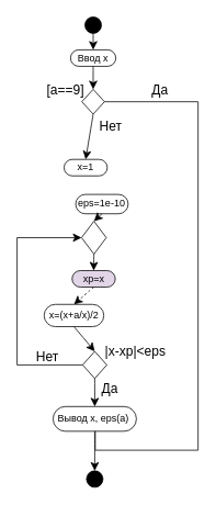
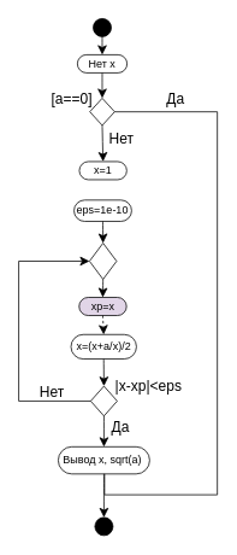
  <mxCell id="0" />
  <mxCell id="1" parent="0" />
  <mxCell id="2" value="" style="ellipse;whiteSpace=wrap;html=1;aspect=fixed;fillColor=#000000;" vertex="1" parent="1"><mxGeometry x="102.5" y="20" width="20" height="20" as="geometry" /></mxCell>
- <mxCell id="3" value="Ввод x" style="rounded=1;whiteSpace=wrap;html=1;arcSize=50;" vertex="1" parent="1"><mxGeometry x="85" y="60" width="55" height="20" as="geometry" /></mxCell>
- <mxCell id="4" value="x=1" style="rounded=1;whiteSpace=wrap;html=1;arcSize=50;" vertex="1" parent="1"><mxGeometry x="77.14" y="193" width="52.5" height="20" as="geometry" /></mxCell>
- <mxCell id="5" value="eps=1e-10" style="rounded=1;whiteSpace=wrap;html=1;arcSize=50;" vertex="1" parent="1"><mxGeometry x="91.27" y="235.5" width="63.75" height="23.5" as="geometry" /></mxCell>
- <mxCell id="6" value="x=(x+a/x)/2" style="rounded=1;whiteSpace=wrap;html=1;arcSize=50;" vertex="1" parent="1"><mxGeometry x="52.89" y="369" width="72.5" height="27" as="geometry" /></mxCell>
+ <mxCell id="3" value="Нет x" style="rounded=1;whiteSpace=wrap;html=1;arcSize=50;" vertex="1" parent="1"><mxGeometry x="85" y="60" width="55" height="20" as="geometry" /></mxCell>
+ <mxCell id="4" value="x=1" style="rounded=1;whiteSpace=wrap;html=1;arcSize=50;" vertex="1" parent="1"><mxGeometry x="87.14" y="178" width="52.5" height="20" as="geometry" /></mxCell>
+ <mxCell id="5" value="eps=1e-10" style="rounded=1;whiteSpace=wrap;html=1;arcSize=50;" vertex="1" parent="1"><mxGeometry x="81.27" y="220.5" width="63.75" height="23.5" as="geometry" /></mxCell>
+ <mxCell id="6" value="x=(x+a/x)/2" style="rounded=1;whiteSpace=wrap;html=1;arcSize=50;" vertex="1" parent="1"><mxGeometry x="77.89" y="369" width="72.5" height="27" as="geometry" /></mxCell>
  <mxCell id="7" value="xp=x" style="rounded=1;whiteSpace=wrap;html=1;arcSize=50;fillColor=#e1d5e7;" vertex="1" parent="1"><mxGeometry x="86.89" y="328" width="52.5" height="20" as="geometry" /></mxCell>
- <mxCell id="8" value="Вывод x, eps(a)&amp;nbsp;" style="rounded=1;whiteSpace=wrap;html=1;arcSize=50;" vertex="1" parent="1"><mxGeometry x="63.77" y="493" width="101.25" height="30" as="geometry" /></mxCell>
+ <mxCell id="8" value="Вывод x, sqrt(a)&amp;nbsp;" style="rounded=1;whiteSpace=wrap;html=1;arcSize=50;" vertex="1" parent="1"><mxGeometry x="63.77" y="493" width="101.25" height="30" as="geometry" /></mxCell>
  <mxCell id="9" value="" style="ellipse;whiteSpace=wrap;html=1;aspect=fixed;fillColor=#000000;" vertex="1" parent="1"><mxGeometry x="104.4" y="571" width="20" height="20" as="geometry" /></mxCell>
  <mxCell id="10" value="" style="endArrow=classic;html=1;rounded=0;fontSize=12;startSize=8;endSize=8;curved=1;exitX=0.5;exitY=1;exitDx=0;exitDy=0;entryX=0.5;entryY=0;entryDx=0;entryDy=0;" edge="1" parent="1" source="8" target="9"><mxGeometry width="50" height="50" relative="1" as="geometry"><mxPoint x="-86.23" y="556" as="sourcePoint" /><mxPoint x="-36.23" y="506" as="targetPoint" /></mxGeometry></mxCell>
  <mxCell id="11" value="" style="endArrow=classic;html=1;rounded=0;fontSize=12;startSize=8;endSize=8;curved=1;exitX=0.5;exitY=1;exitDx=0;exitDy=0;" edge="1" parent="1" source="2" target="3"><mxGeometry width="50" height="50" relative="1" as="geometry"><mxPoint x="120" y="70" as="sourcePoint" /><mxPoint x="170" y="20" as="targetPoint" /></mxGeometry></mxCell>
- <mxCell id="12" value="[a==9]" style="text;html=1;whiteSpace=wrap;strokeColor=none;fillColor=none;align=center;verticalAlign=middle;rounded=0;fontSize=16;" vertex="1" parent="1"><mxGeometry x="54.4" y="98" width="50" height="20" as="geometry" /></mxCell>
+ <mxCell id="12" value="[a==0]" style="text;html=1;whiteSpace=wrap;strokeColor=none;fillColor=none;align=center;verticalAlign=middle;rounded=0;fontSize=16;" vertex="1" parent="1"><mxGeometry x="54.4" y="98" width="50" height="20" as="geometry" /></mxCell>
  <mxCell id="13" value="" style="rhombus;whiteSpace=wrap;html=1;" vertex="1" parent="1"><mxGeometry x="99.71" y="426" width="29.37" height="33" as="geometry" /></mxCell>
  <mxCell id="14" value="Да" style="text;html=1;whiteSpace=wrap;strokeColor=none;fillColor=none;align=center;verticalAlign=middle;rounded=0;fontSize=16;" vertex="1" parent="1"><mxGeometry x="102.5" y="456" width="60" height="30" as="geometry" /></mxCell>
  <mxCell id="15" value="" style="endArrow=classic;html=1;rounded=0;fontSize=12;startSize=8;endSize=8;curved=1;exitX=0.5;exitY=1;exitDx=0;exitDy=0;entryX=0.5;entryY=0;entryDx=0;entryDy=0;" edge="1" parent="1" source="13" target="8"><mxGeometry width="50" height="50" relative="1" as="geometry"><mxPoint x="140.64" y="403" as="sourcePoint" /><mxPoint x="190.64" y="353" as="targetPoint" /></mxGeometry></mxCell>
  <mxCell id="16" value="" style="endArrow=classic;html=1;rounded=0;fontSize=12;startSize=8;endSize=8;curved=1;exitX=0.5;exitY=1;exitDx=0;exitDy=0;entryX=0.5;entryY=0;entryDx=0;entryDy=0;" edge="1" parent="1" source="6" target="13"><mxGeometry width="50" height="50" relative="1" as="geometry"><mxPoint x="140.64" y="403" as="sourcePoint" /><mxPoint x="190.64" y="353" as="targetPoint" /></mxGeometry></mxCell>
  <mxCell id="17" value="" style="endArrow=classic;html=1;rounded=0;fontSize=12;startSize=8;endSize=8;curved=1;exitX=0.5;exitY=1;exitDx=0;exitDy=0;entryX=0.5;entryY=0;entryDx=0;entryDy=0;dashed=1;" edge="1" parent="1" source="7" target="6"><mxGeometry width="50" height="50" relative="1" as="geometry"><mxPoint x="140.64" y="403" as="sourcePoint" /><mxPoint x="190.64" y="353" as="targetPoint" /></mxGeometry></mxCell>
  <mxCell id="18" value="|x-xp|&amp;lt;eps" style="text;html=1;whiteSpace=wrap;strokeColor=none;fillColor=none;align=center;verticalAlign=middle;rounded=0;fontSize=16;" vertex="1" parent="1"><mxGeometry x="124.4" y="411" width="80" height="30" as="geometry" /></mxCell>
  <mxCell id="19" value="" style="rhombus;whiteSpace=wrap;html=1;" vertex="1" parent="1"><mxGeometry x="98.75" y="108" width="27.5" height="30" as="geometry" /></mxCell>
  <mxCell id="20" value="" style="endArrow=classic;html=1;rounded=0;fontSize=12;startSize=8;endSize=8;entryX=0;entryY=0.5;entryDx=0;entryDy=0;exitX=0;exitY=0.5;exitDx=0;exitDy=0;edgeStyle=orthogonalEdgeStyle;" edge="1" parent="1" source="13" target="26"><mxGeometry width="50" height="50" relative="1" as="geometry"><mxPoint x="120" y="321" as="sourcePoint" /><mxPoint x="170" y="271" as="targetPoint" /><Array as="points"><mxPoint x="20" y="442" /><mxPoint x="20" y="288" /></Array></mxGeometry></mxCell>
  <mxCell id="21" value="" style="endArrow=classic;html=1;rounded=0;fontSize=12;startSize=8;endSize=8;curved=1;exitX=0.5;exitY=1;exitDx=0;exitDy=0;entryX=0.5;entryY=0;entryDx=0;entryDy=0;" edge="1" parent="1" source="19" target="4"><mxGeometry width="50" height="50" relative="1" as="geometry"><mxPoint x="100" y="248" as="sourcePoint" /><mxPoint x="150" y="198" as="targetPoint" /></mxGeometry></mxCell>
  <mxCell id="22" value="" style="endArrow=classic;html=1;rounded=0;fontSize=12;startSize=8;endSize=8;curved=1;exitX=0.5;exitY=1;exitDx=0;exitDy=0;entryX=0.5;entryY=0;entryDx=0;entryDy=0;" edge="1" parent="1" target="19"><mxGeometry width="50" height="50" relative="1" as="geometry"><mxPoint x="112.5" y="80" as="sourcePoint" /><mxPoint x="150" y="198" as="targetPoint" /></mxGeometry></mxCell>
  <mxCell id="23" value="" style="endArrow=none;html=1;rounded=0;fontSize=12;startSize=8;endSize=8;edgeStyle=orthogonalEdgeStyle;exitX=1;exitY=0.5;exitDx=0;exitDy=0;" edge="1" parent="1" source="19"><mxGeometry width="50" height="50" relative="1" as="geometry"><mxPoint x="128.27" y="178" as="sourcePoint" /><mxPoint x="115.02" y="523" as="targetPoint" /><Array as="points"><mxPoint x="240" y="123" /><mxPoint x="240" y="546" /><mxPoint x="115" y="546" /></Array></mxGeometry></mxCell>
  <mxCell id="24" value="Да" style="text;html=1;whiteSpace=wrap;strokeColor=none;fillColor=none;align=center;verticalAlign=middle;rounded=0;fontSize=16;" vertex="1" parent="1"><mxGeometry x="164" y="93" width="60" height="30" as="geometry" /></mxCell>
  <mxCell id="25" value="Нет" style="text;html=1;whiteSpace=wrap;strokeColor=none;fillColor=none;align=center;verticalAlign=middle;rounded=0;fontSize=16;" vertex="1" parent="1"><mxGeometry x="27.14" y="418" width="60" height="30" as="geometry" /></mxCell>
  <mxCell id="26" value="" style="rhombus;whiteSpace=wrap;html=1;" vertex="1" parent="1"><mxGeometry x="98.4" y="268" width="30" height="40" as="geometry" /></mxCell>
  <mxCell id="27" value="" style="endArrow=classic;html=1;rounded=0;fontSize=12;startSize=8;endSize=8;curved=1;exitX=0.5;exitY=1;exitDx=0;exitDy=0;entryX=0.5;entryY=0;entryDx=0;entryDy=0;" edge="1" parent="1" source="26" target="7"><mxGeometry width="50" height="50" relative="1" as="geometry"><mxPoint x="100" y="368" as="sourcePoint" /><mxPoint x="150" y="318" as="targetPoint" /></mxGeometry></mxCell>
  <mxCell id="28" value="" style="endArrow=classic;html=1;rounded=0;fontSize=12;startSize=8;endSize=8;curved=1;exitX=0.5;exitY=1;exitDx=0;exitDy=0;entryX=0.5;entryY=0;entryDx=0;entryDy=0;" edge="1" parent="1" source="5" target="26"><mxGeometry width="50" height="50" relative="1" as="geometry"><mxPoint x="100" y="368" as="sourcePoint" /><mxPoint x="150" y="318" as="targetPoint" /></mxGeometry></mxCell>
  <mxCell id="29" value="Нет" style="text;html=1;whiteSpace=wrap;strokeColor=none;fillColor=none;align=center;verticalAlign=middle;rounded=0;fontSize=16;" vertex="1" parent="1"><mxGeometry x="104" y="138" width="60" height="30" as="geometry" /></mxCell>
